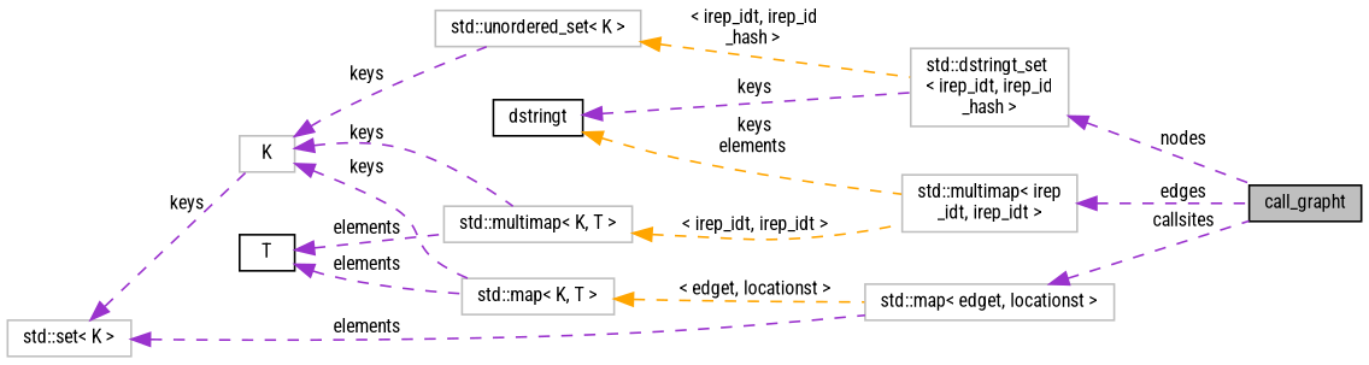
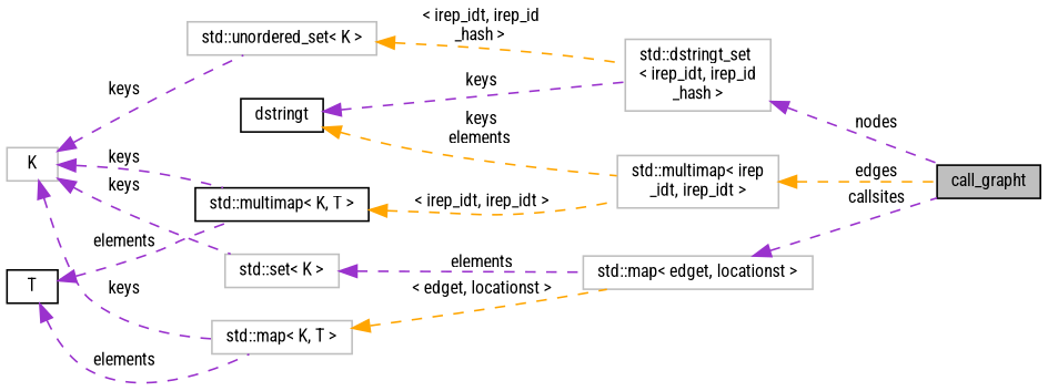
  digraph {
    fontname="Roboto Condensed"
    rankdir=LR
    node [color=grey75 fontname="Roboto Condensed" fontsize=10 shape=record]
    edge [color=darkorchid3 dir=back fontname="Roboto Condensed" fontsize=10 labelfontname=Helvetica labelfontsize=10 style=dashed]
    n1 [color=black fillcolor=grey75 fontcolor=black height=0.2 label=call_grapht style=filled width=0.4]
    n2 [height=0.2 label="std::multimap\< irep\l_idt, irep_idt \>" width=0.4]
    n3 [color=black height=0.2 label=dstringt width=0.4]
    n4 [height=0.2 label="std::dstringt_set\l\< irep_idt, irep_id\l_hash \>" width=0.4]
-   n5 [height=0.2 label="std::multimap\< K, T \>" width=0.4]
+   n5 [color=black height=0.2 label="std::multimap\< K, T \>" width=0.4]
    n6 [height=0.2 label=K width=0.4]
    n7 [height=0.2 label="std::set\< K \>" width=0.4]
    n8 [height=0.2 label="std::map\< K, T \>" width=0.4]
    n9 [height=0.2 label="std::unordered_set\< K \>" width=0.4]
    n10 [height=0.2 label="std::map\< edget, locationst \>" width=0.4]
    n11 [color=black height=0.2 label=T width=0.4]
-   n2 -> n1 [label=" edges"]
+   n2 -> n1 [color=orange label=" edges"]
    n3 -> n2 [color=orange label=" keys\nelements"]
    n3 -> n4 [label=" keys"]
    n4 -> n1 [label=" nodes"]
    n5 -> n2 [color=orange label=" \< irep_idt, irep_idt \>"]
    n6 -> n5 [label=" keys"]
-   n7 -> n6 [label=" keys"]
+   n6 -> n7 [label=" keys"]
    n6 -> n8 [label=" keys"]
    n6 -> n9 [label=" keys"]
    n7 -> n10 [label=" elements"]
    n8 -> n10 [color=orange label=" \< edget, locationst \>"]
    n9 -> n4 [color=orange label=" \< irep_idt, irep_id\l_hash \>"]
    n10 -> n1 [label=" callsites"]
    n11 -> n5 [label=" elements"]
    n11 -> n8 [label=" elements"]
  }
